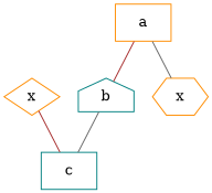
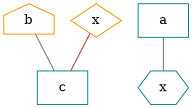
  graph {
    node [color=teal shape=box]
    edge [color=gray40 style=solid]
-   b [shape=house]
-   a [color=darkorange]
-   x [color=darkorange shape=hexagon]
+   b [color=darkorange shape=house]
+   a
+   x [shape=hexagon]
    c
    "‫x" [color=darkorange shape=diamond]
    b -- c
-   a -- b [color=brown]
    a -- x
    "‫x" -- c [color=brown w=10.0]
  }
